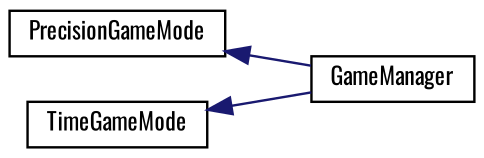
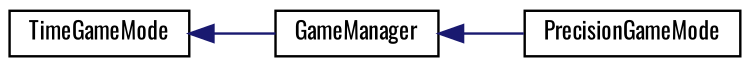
  digraph {
    fontname=Oswald
    rankdir=LR
    node [color=black fillcolor=white fontname=Oswald fontsize=10 shape=record style=filled]
    edge [color=midnightblue dir=back fontname=Oswald fontsize=10 labelfontname=Helvetica labelfontsize=10 style=solid]
    n1 [height=0.2 label=GameManager width=0.4]
    n2 [height=0.2 label=PrecisionGameMode width=0.4]
    n3 [height=0.2 label=TimeGameMode width=0.4]
-   n2 -> n1
+   n1 -> n2
    n3 -> n1
  }
